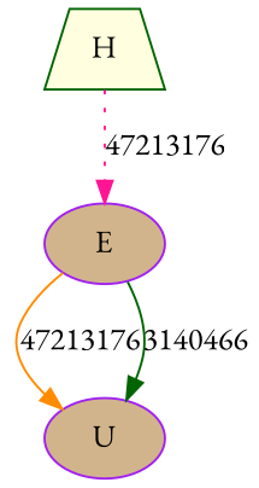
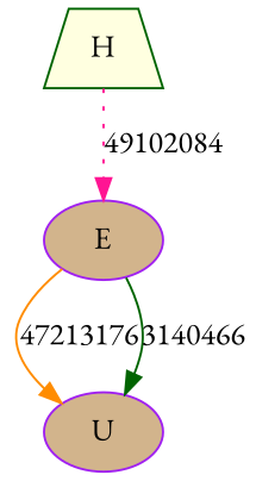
  digraph {
    fontname="EB Garamond"
    node [color=purple fillcolor=tan fontname="EB Garamond" shape=ellipse style=filled]
    edge [fontname="EB Garamond" style=solid]
    H [color=darkgreen fillcolor=lightyellow shape=trapezium]
    E
    U
-   H -> E [color=deeppink label=47213176 style=dotted]
+   H -> E [color=deeppink label=49102084 style=dotted]
    E -> U [color=darkorange label=47213176]
    E -> U [color=darkgreen label=3140466]
  }
